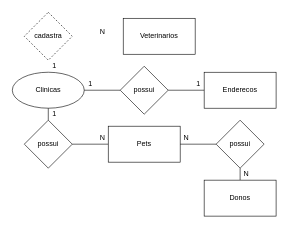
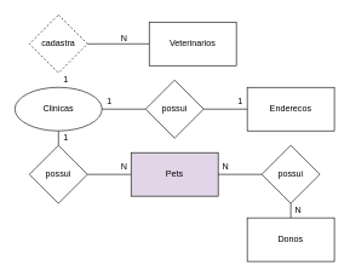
  <mxCell id="0" />
  <mxCell id="1" parent="0" />
  <mxCell id="2" value="Clinicas" style="ellipse;whiteSpace=wrap;html=1;" vertex="1" parent="1"><mxGeometry x="20" y="120" width="120" height="60" as="geometry" /></mxCell>
  <mxCell id="3" value="possui" style="rhombus;whiteSpace=wrap;html=1;" vertex="1" parent="1"><mxGeometry x="200" y="110" width="80" height="80" as="geometry" /></mxCell>
  <mxCell id="4" value="" style="endArrow=none;html=1;exitX=1;exitY=0.5;exitDx=0;exitDy=0;" edge="1" parent="1" source="2" target="3"><mxGeometry width="50" height="50" relative="1" as="geometry"><mxPoint x="270" y="200" as="sourcePoint" /><mxPoint x="320" y="150" as="targetPoint" /></mxGeometry></mxCell>
  <mxCell id="5" value="Enderecos" style="rounded=0;whiteSpace=wrap;html=1;" vertex="1" parent="1"><mxGeometry x="340" y="120" width="120" height="60" as="geometry" /></mxCell>
  <mxCell id="6" value="" style="endArrow=none;html=1;exitX=1;exitY=0.5;exitDx=0;exitDy=0;" edge="1" parent="1" source="3"><mxGeometry width="50" height="50" relative="1" as="geometry"><mxPoint x="300" y="200" as="sourcePoint" /><mxPoint x="340" y="150" as="targetPoint" /></mxGeometry></mxCell>
  <mxCell id="7" value="1" style="text;html=1;align=center;verticalAlign=middle;resizable=0;points=[];autosize=1;" vertex="1" parent="1"><mxGeometry x="140" y="130" width="20" height="20" as="geometry" /></mxCell>
  <mxCell id="8" value="1" style="text;html=1;align=center;verticalAlign=middle;resizable=0;points=[];autosize=1;" vertex="1" parent="1"><mxGeometry x="320" y="130" width="20" height="20" as="geometry" /></mxCell>
  <mxCell id="9" value="" style="endArrow=none;html=1;entryX=0.5;entryY=1;entryDx=0;entryDy=0;" edge="1" parent="1" target="2"><mxGeometry width="50" height="50" relative="1" as="geometry"><mxPoint x="80" y="200" as="sourcePoint" /><mxPoint x="250" y="210" as="targetPoint" /></mxGeometry></mxCell>
  <mxCell id="10" value="possui" style="rhombus;whiteSpace=wrap;html=1;" vertex="1" parent="1"><mxGeometry x="40" y="200" width="80" height="80" as="geometry" /></mxCell>
  <mxCell id="11" value="" style="endArrow=none;html=1;exitX=1;exitY=0.5;exitDx=0;exitDy=0;" edge="1" parent="1" source="10"><mxGeometry width="50" height="50" relative="1" as="geometry"><mxPoint x="170" y="230" as="sourcePoint" /><mxPoint x="180" y="240" as="targetPoint" /></mxGeometry></mxCell>
- <mxCell id="12" value="Pets" style="rounded=0;whiteSpace=wrap;html=1;" vertex="1" parent="1"><mxGeometry x="180" y="210" width="120" height="60" as="geometry" /></mxCell>
+ <mxCell id="12" value="Pets" style="rounded=0;whiteSpace=wrap;html=1;fillColor=#e1d5e7;" vertex="1" parent="1"><mxGeometry x="180" y="210" width="120" height="60" as="geometry" /></mxCell>
  <mxCell id="13" value="1" style="text;html=1;align=center;verticalAlign=middle;resizable=0;points=[];autosize=1;" vertex="1" parent="1"><mxGeometry x="80" y="180" width="20" height="20" as="geometry" /></mxCell>
  <mxCell id="14" value="N" style="text;html=1;align=center;verticalAlign=middle;resizable=0;points=[];autosize=1;" vertex="1" parent="1"><mxGeometry x="160" y="220" width="20" height="20" as="geometry" /></mxCell>
  <mxCell id="15" value="possui" style="rhombus;whiteSpace=wrap;html=1;" vertex="1" parent="1"><mxGeometry x="360" y="200" width="80" height="80" as="geometry" /></mxCell>
  <mxCell id="16" value="" style="endArrow=none;html=1;entryX=0;entryY=0.5;entryDx=0;entryDy=0;exitX=1;exitY=0.5;exitDx=0;exitDy=0;" edge="1" parent="1" source="12" target="15"><mxGeometry width="50" height="50" relative="1" as="geometry"><mxPoint x="220" y="250" as="sourcePoint" /><mxPoint x="270" y="200" as="targetPoint" /></mxGeometry></mxCell>
  <mxCell id="17" value="" style="endArrow=none;html=1;entryX=0.5;entryY=1;entryDx=0;entryDy=0;" edge="1" parent="1" target="15"><mxGeometry width="50" height="50" relative="1" as="geometry"><mxPoint x="400" y="300" as="sourcePoint" /><mxPoint x="240" y="270" as="targetPoint" /></mxGeometry></mxCell>
  <mxCell id="18" value="Donos" style="rounded=0;whiteSpace=wrap;html=1;" vertex="1" parent="1"><mxGeometry x="340" y="300" width="120" height="60" as="geometry" /></mxCell>
  <mxCell id="19" value="N" style="text;html=1;align=center;verticalAlign=middle;resizable=0;points=[];autosize=1;" vertex="1" parent="1"><mxGeometry x="300" y="220" width="20" height="20" as="geometry" /></mxCell>
  <mxCell id="20" value="N" style="text;html=1;align=center;verticalAlign=middle;resizable=0;points=[];autosize=1;" vertex="1" parent="1"><mxGeometry x="400" y="280" width="20" height="20" as="geometry" /></mxCell>
  <mxCell id="21" value="cadastra" style="rhombus;whiteSpace=wrap;html=1;dashed=1;" vertex="1" parent="1"><mxGeometry x="40" y="20" width="80" height="80" as="geometry" /></mxCell>
  <mxCell id="22" value="Veterinarios" style="rounded=0;whiteSpace=wrap;html=1;" vertex="1" parent="1"><mxGeometry x="205" y="30" width="120" height="60" as="geometry" /></mxCell>
+ <mxCell id="23" value="" style="endArrow=none;html=1;exitX=1;exitY=0.5;exitDx=0;exitDy=0;entryX=0;entryY=0.5;entryDx=0;entryDy=0;" edge="1" parent="1" source="21" target="22"><mxGeometry width="50" height="50" relative="1" as="geometry"><mxPoint x="117" y="5" as="sourcePoint" /><mxPoint x="177" y="60" as="targetPoint" /></mxGeometry></mxCell>
  <mxCell id="24" value="N" style="text;html=1;align=center;verticalAlign=middle;resizable=0;points=[];autosize=1;" vertex="1" parent="1"><mxGeometry x="160" y="42" width="20" height="20" as="geometry" /></mxCell>
  <mxCell id="25" value="1" style="text;html=1;align=center;verticalAlign=middle;resizable=0;points=[];autosize=1;" vertex="1" parent="1"><mxGeometry x="80" y="100" width="20" height="20" as="geometry" /></mxCell>
